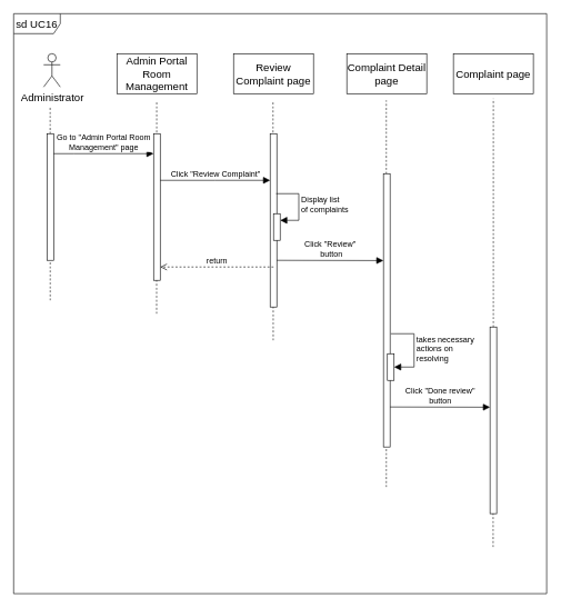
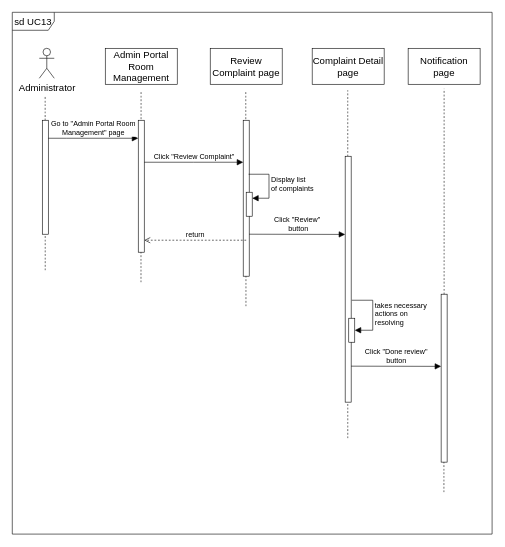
  <mxCell id="0" />
  <mxCell id="1" parent="0" />
  <mxCell id="2" value="" style="endArrow=none;dashed=1;html=1;rounded=0;fontSize=12;startSize=8;endSize=8;curved=1;" parent="1" edge="1"><mxGeometry width="50" height="50" relative="1" as="geometry"><mxPoint x="739.64" y="820" as="sourcePoint" /><mxPoint x="739.64" y="760" as="targetPoint" /></mxGeometry></mxCell>
  <mxCell id="3" value="" style="endArrow=none;dashed=1;html=1;rounded=0;fontSize=12;startSize=8;endSize=8;curved=1;" parent="1" edge="1"><mxGeometry width="50" height="50" relative="1" as="geometry"><mxPoint x="579.33" y="730" as="sourcePoint" /><mxPoint x="579.33" y="670" as="targetPoint" /></mxGeometry></mxCell>
  <mxCell id="4" value="" style="endArrow=none;dashed=1;html=1;rounded=0;fontSize=12;startSize=8;endSize=8;curved=1;" parent="1" edge="1"><mxGeometry width="50" height="50" relative="1" as="geometry"><mxPoint x="234.58" y="470" as="sourcePoint" /><mxPoint x="234.58" y="410" as="targetPoint" /></mxGeometry></mxCell>
  <mxCell id="5" value="" style="endArrow=none;dashed=1;html=1;rounded=0;fontSize=12;startSize=8;endSize=8;curved=1;" parent="1" edge="1"><mxGeometry width="50" height="50" relative="1" as="geometry"><mxPoint x="74.81" y="200" as="sourcePoint" /><mxPoint x="74.81" y="160" as="targetPoint" /></mxGeometry></mxCell>
  <mxCell id="6" value="Administrator" style="shape=umlActor;verticalLabelPosition=bottom;verticalAlign=top;html=1;fontSize=16;" parent="1" vertex="1"><mxGeometry x="65" y="80" width="25" height="50" as="geometry" /></mxCell>
  <mxCell id="7" value="" style="html=1;points=[];perimeter=orthogonalPerimeter;outlineConnect=0;targetShapes=umlLifeline;portConstraint=eastwest;newEdgeStyle={&quot;edgeStyle&quot;:&quot;elbowEdgeStyle&quot;,&quot;elbow&quot;:&quot;vertical&quot;,&quot;curved&quot;:0,&quot;rounded&quot;:0};fontSize=16;" parent="1" vertex="1"><mxGeometry x="70" y="200" width="10" height="190" as="geometry" /></mxCell>
  <mxCell id="8" value="" style="endArrow=none;dashed=1;html=1;rounded=0;fontSize=12;startSize=8;endSize=8;curved=1;" parent="1" edge="1"><mxGeometry width="50" height="50" relative="1" as="geometry"><mxPoint x="74.92" y="450" as="sourcePoint" /><mxPoint x="74.92" y="390" as="targetPoint" /></mxGeometry></mxCell>
  <mxCell id="9" value="Admin Portal Room Management" style="html=1;whiteSpace=wrap;fontSize=16;" parent="1" vertex="1"><mxGeometry x="175" y="80" width="120" height="60" as="geometry" /></mxCell>
  <mxCell id="10" value="" style="endArrow=none;dashed=1;html=1;rounded=0;fontSize=12;startSize=8;endSize=8;curved=1;" parent="1" edge="1"><mxGeometry width="50" height="50" relative="1" as="geometry"><mxPoint x="234.7" y="210" as="sourcePoint" /><mxPoint x="234.7" y="150" as="targetPoint" /></mxGeometry></mxCell>
  <mxCell id="11" value="" style="html=1;points=[];perimeter=orthogonalPerimeter;outlineConnect=0;targetShapes=umlLifeline;portConstraint=eastwest;newEdgeStyle={&quot;edgeStyle&quot;:&quot;elbowEdgeStyle&quot;,&quot;elbow&quot;:&quot;vertical&quot;,&quot;curved&quot;:0,&quot;rounded&quot;:0};fontSize=16;" parent="1" vertex="1"><mxGeometry x="230" y="200" width="10" height="220" as="geometry" /></mxCell>
  <mxCell id="12" value="Go to &quot;Admin Portal Room&lt;br&gt;Management&quot; page" style="html=1;verticalAlign=bottom;endArrow=block;edgeStyle=elbowEdgeStyle;elbow=vertical;curved=0;rounded=0;fontSize=12;startSize=8;endSize=8;" parent="1" source="7" target="11" edge="1"><mxGeometry width="80" relative="1" as="geometry"><mxPoint x="45" y="260" as="sourcePoint" /><mxPoint x="275" y="260" as="targetPoint" /><Array as="points"><mxPoint x="110" y="230" /><mxPoint x="120" y="220" /><mxPoint x="140" y="300" /><mxPoint x="65" y="240" /></Array></mxGeometry></mxCell>
  <mxCell id="13" value="Review Complaint page" style="html=1;whiteSpace=wrap;fontSize=16;" parent="1" vertex="1"><mxGeometry x="350" y="80" width="120" height="60" as="geometry" /></mxCell>
  <mxCell id="14" value="" style="endArrow=none;dashed=1;html=1;rounded=0;fontSize=12;startSize=8;endSize=8;curved=1;" parent="1" edge="1"><mxGeometry width="50" height="50" relative="1" as="geometry"><mxPoint x="409.58" y="510" as="sourcePoint" /><mxPoint x="409.58" y="450" as="targetPoint" /></mxGeometry></mxCell>
  <mxCell id="15" value="" style="endArrow=none;dashed=1;html=1;rounded=0;fontSize=12;startSize=8;endSize=8;curved=1;" parent="1" edge="1"><mxGeometry width="50" height="50" relative="1" as="geometry"><mxPoint x="409.29" y="210" as="sourcePoint" /><mxPoint x="409.29" y="150" as="targetPoint" /></mxGeometry></mxCell>
  <mxCell id="16" value="" style="html=1;points=[];perimeter=orthogonalPerimeter;outlineConnect=0;targetShapes=umlLifeline;portConstraint=eastwest;newEdgeStyle={&quot;edgeStyle&quot;:&quot;elbowEdgeStyle&quot;,&quot;elbow&quot;:&quot;vertical&quot;,&quot;curved&quot;:0,&quot;rounded&quot;:0};fontSize=16;" parent="1" vertex="1"><mxGeometry x="405" y="200" width="10" height="260" as="geometry" /></mxCell>
  <mxCell id="17" value="Click &quot;Review Complaint&quot;" style="html=1;verticalAlign=bottom;endArrow=block;edgeStyle=elbowEdgeStyle;elbow=vertical;curved=0;rounded=0;fontSize=12;startSize=8;endSize=8;" parent="1" target="16" edge="1"><mxGeometry width="80" relative="1" as="geometry"><mxPoint x="240" y="270" as="sourcePoint" /><mxPoint x="320" y="270" as="targetPoint" /></mxGeometry></mxCell>
  <mxCell id="18" value="Complaint Detail&lt;br&gt;page" style="html=1;whiteSpace=wrap;fontSize=16;" parent="1" vertex="1"><mxGeometry x="520" y="80" width="120" height="60" as="geometry" /></mxCell>
  <mxCell id="19" value="" style="endArrow=none;dashed=1;html=1;rounded=0;fontSize=12;startSize=8;endSize=8;curved=1;" parent="1" edge="1"><mxGeometry width="50" height="50" relative="1" as="geometry"><mxPoint x="579.58" y="560" as="sourcePoint" /><mxPoint x="579.58" y="500" as="targetPoint" /></mxGeometry></mxCell>
  <mxCell id="20" value="" style="endArrow=none;dashed=1;html=1;rounded=0;fontSize=12;startSize=8;endSize=8;curved=1;" parent="1" source="21" edge="1"><mxGeometry width="50" height="50" relative="1" as="geometry"><mxPoint x="579.29" y="210" as="sourcePoint" /><mxPoint x="579.29" y="150" as="targetPoint" /></mxGeometry></mxCell>
  <mxCell id="21" value="" style="html=1;points=[];perimeter=orthogonalPerimeter;outlineConnect=0;targetShapes=umlLifeline;portConstraint=eastwest;newEdgeStyle={&quot;edgeStyle&quot;:&quot;elbowEdgeStyle&quot;,&quot;elbow&quot;:&quot;vertical&quot;,&quot;curved&quot;:0,&quot;rounded&quot;:0};fontSize=16;" parent="1" vertex="1"><mxGeometry x="575" y="260" width="10" height="410" as="geometry" /></mxCell>
  <mxCell id="22" value="" style="html=1;points=[];perimeter=orthogonalPerimeter;outlineConnect=0;targetShapes=umlLifeline;portConstraint=eastwest;newEdgeStyle={&quot;edgeStyle&quot;:&quot;elbowEdgeStyle&quot;,&quot;elbow&quot;:&quot;vertical&quot;,&quot;curved&quot;:0,&quot;rounded&quot;:0};fontSize=16;" parent="1" vertex="1"><mxGeometry x="410" y="320" width="10" height="40" as="geometry" /></mxCell>
  <mxCell id="23" value="Display list&lt;br&gt;of complaints" style="html=1;align=left;spacingLeft=2;endArrow=block;rounded=0;edgeStyle=orthogonalEdgeStyle;curved=0;rounded=0;fontSize=12;startSize=8;endSize=8;" parent="1" target="22" edge="1"><mxGeometry relative="1" as="geometry"><mxPoint x="414" y="290" as="sourcePoint" /><Array as="points"><mxPoint x="448" y="290" /><mxPoint x="448" y="330" /></Array></mxGeometry></mxCell>
  <mxCell id="24" value="return" style="html=1;verticalAlign=bottom;endArrow=open;dashed=1;endSize=8;edgeStyle=elbowEdgeStyle;elbow=vertical;curved=0;rounded=0;fontSize=12;" parent="1" target="11" edge="1"><mxGeometry relative="1" as="geometry"><mxPoint x="410" y="400" as="sourcePoint" /><mxPoint x="325" y="350.09" as="targetPoint" /><Array as="points"><mxPoint x="300" y="400" /><mxPoint x="300" y="310" /></Array></mxGeometry></mxCell>
- <mxCell id="25" value="sd UC16" style="shape=umlFrame;whiteSpace=wrap;html=1;pointerEvents=0;fontSize=16;width=70;height=30;" parent="1" vertex="1"><mxGeometry x="20" y="20" width="800" height="870" as="geometry" /></mxCell>
+ <mxCell id="25" value="sd UC13" style="shape=umlFrame;whiteSpace=wrap;html=1;pointerEvents=0;fontSize=16;width=70;height=30;" parent="1" vertex="1"><mxGeometry x="20" y="20" width="800" height="870" as="geometry" /></mxCell>
  <mxCell id="26" value="" style="html=1;points=[];perimeter=orthogonalPerimeter;outlineConnect=0;targetShapes=umlLifeline;portConstraint=eastwest;newEdgeStyle={&quot;edgeStyle&quot;:&quot;elbowEdgeStyle&quot;,&quot;elbow&quot;:&quot;vertical&quot;,&quot;curved&quot;:0,&quot;rounded&quot;:0};fontSize=16;" parent="1" vertex="1"><mxGeometry x="581" y="530.09" width="10" height="40" as="geometry" /></mxCell>
  <mxCell id="27" value="takes necessary&lt;br&gt;actions on&lt;br&gt;resolving" style="html=1;align=left;spacingLeft=2;endArrow=block;rounded=0;edgeStyle=orthogonalEdgeStyle;curved=0;rounded=0;fontSize=12;startSize=8;endSize=8;" parent="1" target="26" edge="1"><mxGeometry relative="1" as="geometry"><mxPoint x="586" y="500.09" as="sourcePoint" /><Array as="points"><mxPoint x="621" y="500.09" /><mxPoint x="621" y="550.09" /></Array></mxGeometry></mxCell>
  <mxCell id="28" value="Click &quot;Review&quot;&lt;br&gt;&amp;nbsp;button" style="html=1;verticalAlign=bottom;endArrow=block;edgeStyle=elbowEdgeStyle;elbow=vertical;curved=0;rounded=0;fontSize=12;startSize=8;endSize=8;" parent="1" target="21" edge="1"><mxGeometry x="-0.002" width="80" relative="1" as="geometry"><mxPoint x="415" y="390" as="sourcePoint" /><mxPoint x="565" y="390.34" as="targetPoint" /><Array as="points"><mxPoint x="530" y="390.34" /><mxPoint x="560" y="405.34" /></Array><mxPoint as="offset" /></mxGeometry></mxCell>
  <mxCell id="29" value="Click &quot;Done review&quot;&lt;br&gt;button" style="html=1;verticalAlign=bottom;endArrow=block;edgeStyle=elbowEdgeStyle;elbow=vertical;curved=0;rounded=0;fontSize=12;startSize=8;endSize=8;" parent="1" edge="1"><mxGeometry x="-0.002" width="80" relative="1" as="geometry"><mxPoint x="585" y="610" as="sourcePoint" /><mxPoint x="735" y="610.34" as="targetPoint" /><Array as="points"><mxPoint x="700" y="610.34" /><mxPoint x="730" y="625.34" /></Array><mxPoint as="offset" /></mxGeometry></mxCell>
- <mxCell id="30" value="Complaint page" style="html=1;whiteSpace=wrap;fontSize=16;" parent="1" vertex="1"><mxGeometry x="680" y="80" width="120" height="60" as="geometry" /></mxCell>
+ <mxCell id="30" value="Notification page" style="html=1;whiteSpace=wrap;fontSize=16;" parent="1" vertex="1"><mxGeometry x="680" y="80" width="120" height="60" as="geometry" /></mxCell>
  <mxCell id="31" value="" style="html=1;points=[];perimeter=orthogonalPerimeter;outlineConnect=0;targetShapes=umlLifeline;portConstraint=eastwest;newEdgeStyle={&quot;edgeStyle&quot;:&quot;elbowEdgeStyle&quot;,&quot;elbow&quot;:&quot;vertical&quot;,&quot;curved&quot;:0,&quot;rounded&quot;:0};fontSize=16;" parent="1" vertex="1"><mxGeometry x="735" y="490" width="10" height="280" as="geometry" /></mxCell>
  <mxCell id="32" value="" style="endArrow=none;dashed=1;html=1;rounded=0;fontSize=12;startSize=8;endSize=8;curved=1;" parent="1" source="31" edge="1"><mxGeometry width="50" height="50" relative="1" as="geometry"><mxPoint x="690" y="777.5" as="sourcePoint" /><mxPoint x="740" y="147.5" as="targetPoint" /></mxGeometry></mxCell>
